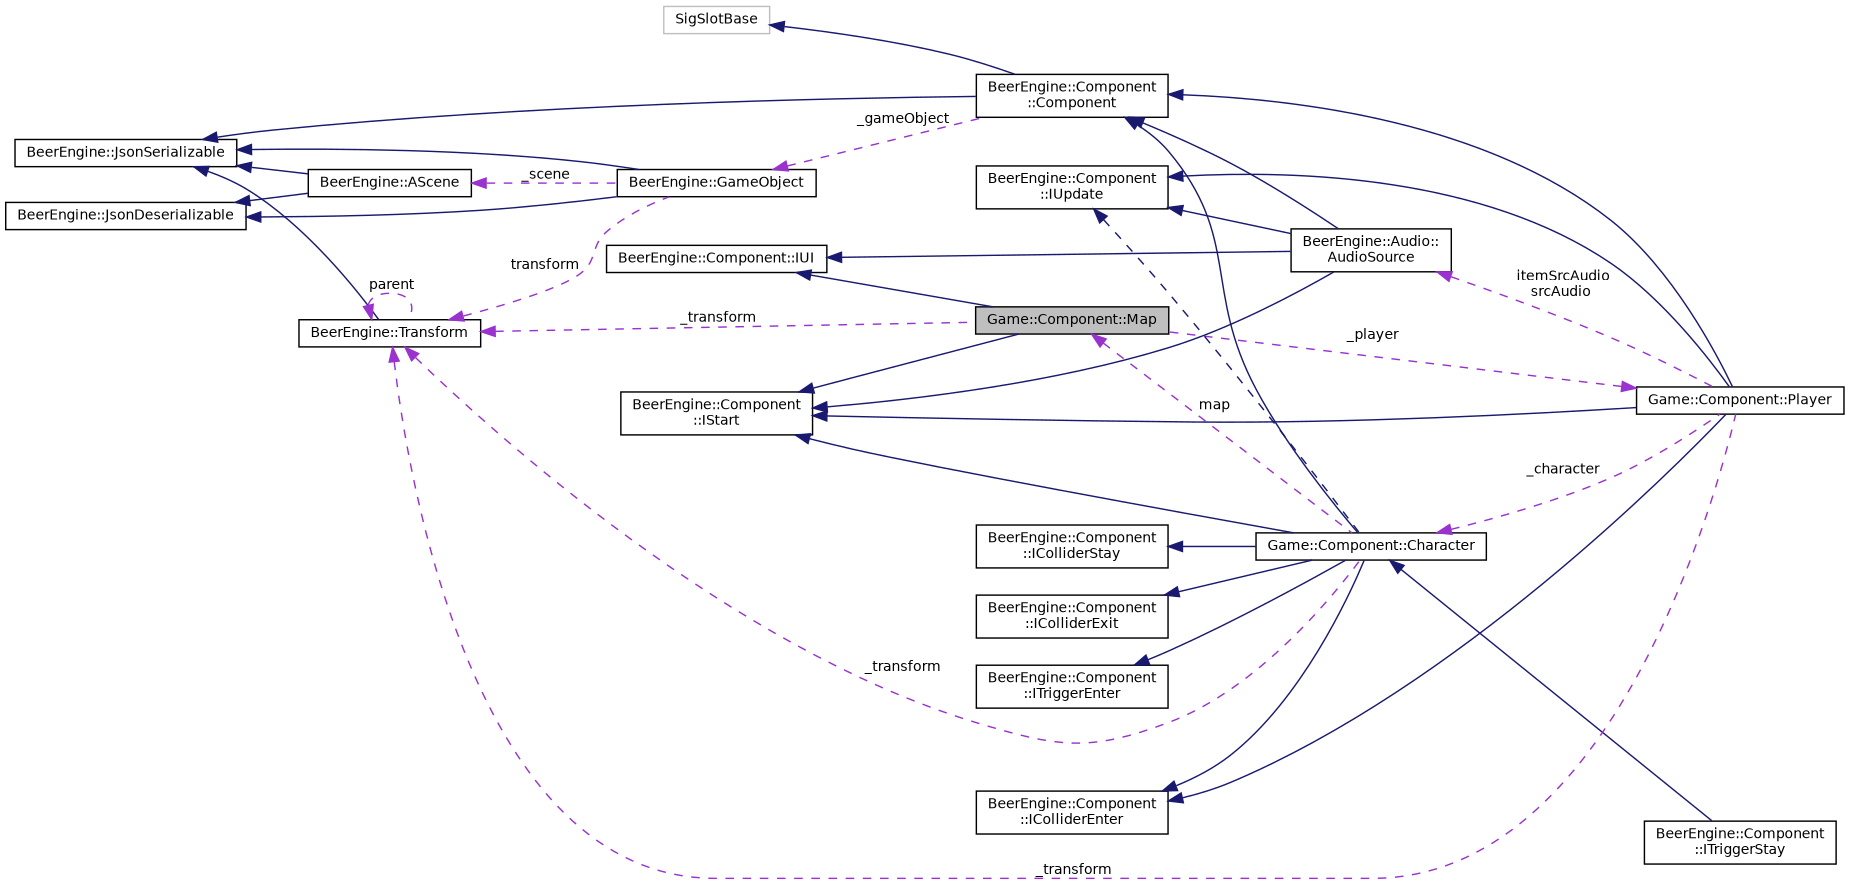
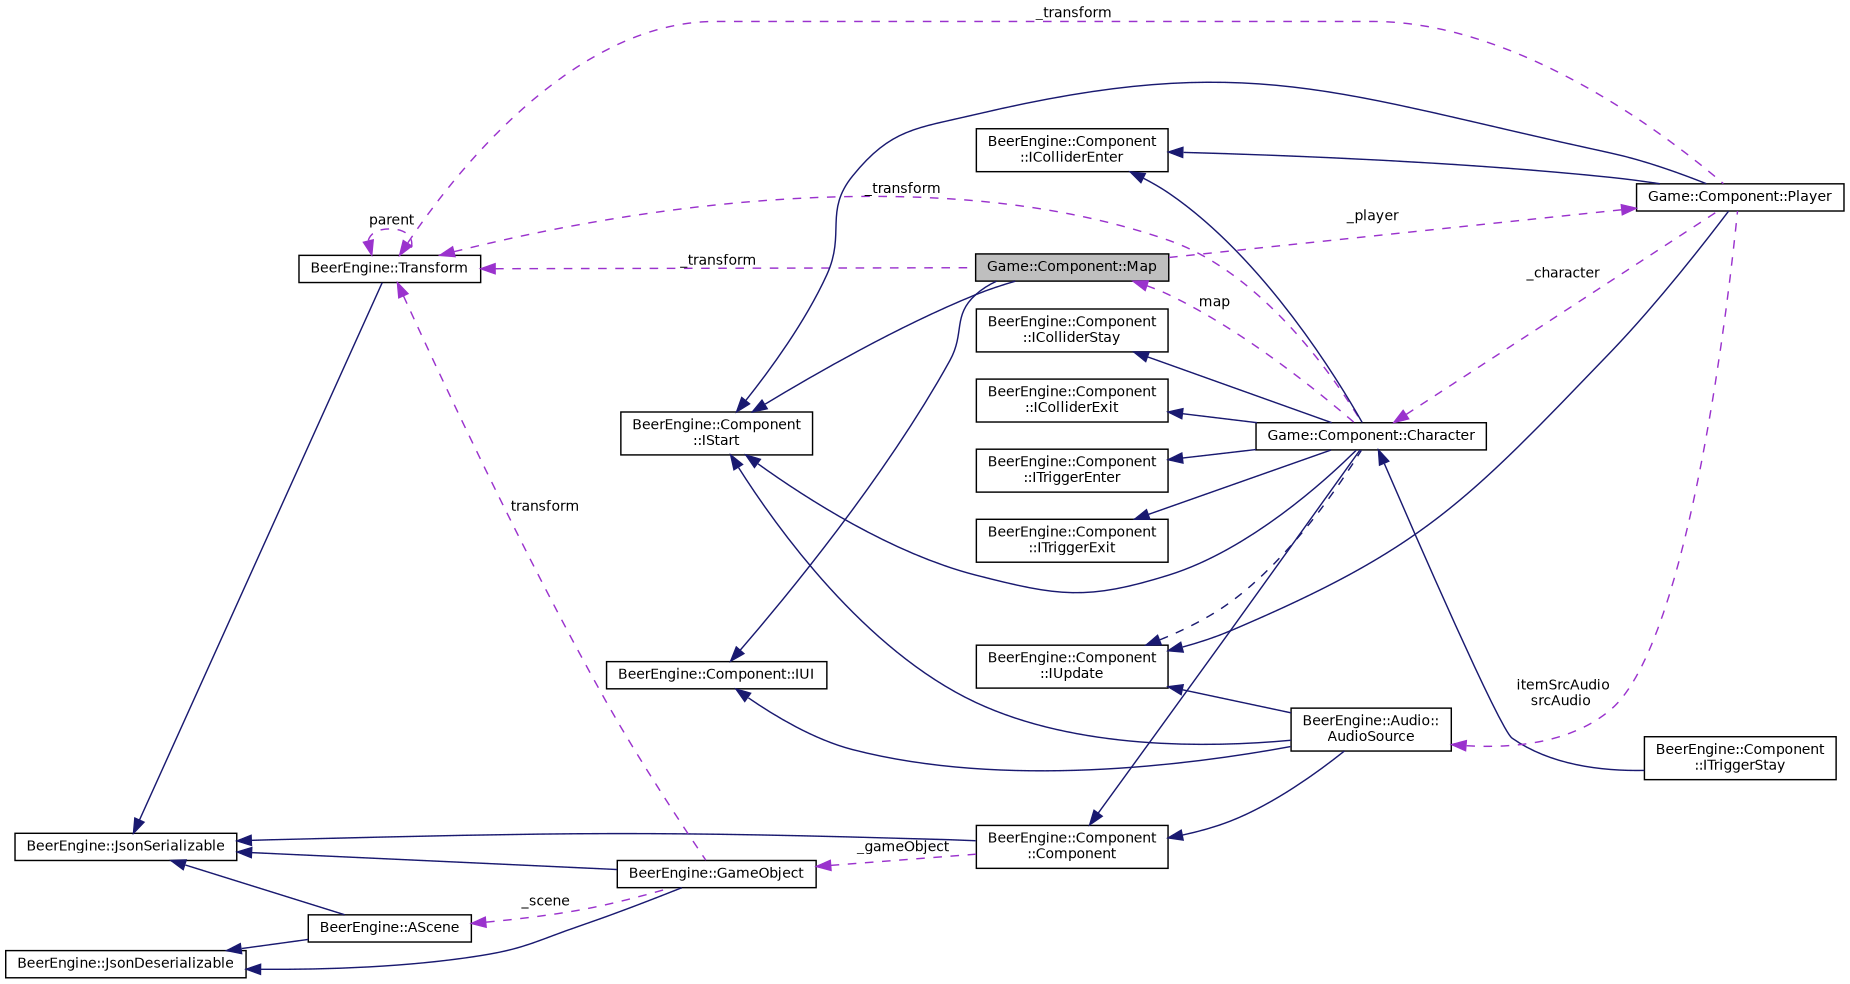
  digraph {
    rankdir=LR
    node [color=black fillcolor=white fontname=Helvetica fontsize=10 shape=record style=filled]
    edge [color=midnightblue dir=back fontname=Helvetica fontsize=10 labelfontname=Helvetica labelfontsize=10 style=solid]
    n1 [fillcolor=grey75 fontcolor=black height=0.2 label="Game::Component::Map" width=0.4]
    n2 [height=0.2 label="Game::Component::Character" width=0.4]
    n3 [height=0.2 label="Game::Component::Player" width=0.4]
    n4 [height=0.2 label="BeerEngine::Component\l::ITriggerStay" width=0.4]
    n5 [height=0.2 label="BeerEngine::Component\l::Component" width=0.4]
    n6 [height=0.2 label="BeerEngine::Audio::\lAudioSource" width=0.4]
    n7 [height=0.2 label="BeerEngine::JsonSerializable" width=0.4]
    n8 [height=0.2 label="BeerEngine::GameObject" width=0.4]
    n9 [height=0.2 label="BeerEngine::Transform" width=0.4]
    n10 [height=0.2 label="BeerEngine::AScene" width=0.4]
-   n11 [color=grey75 height=0.2 label=SigSlotBase width=0.4]
    n12 [height=0.2 label="BeerEngine::JsonDeserializable" width=0.4]
    n13 [height=0.2 label="BeerEngine::Component\l::IStart" width=0.4]
    n14 [height=0.2 label="BeerEngine::Component::IUI" width=0.4]
    n15 [height=0.2 label="BeerEngine::Component\l::IUpdate" width=0.4]
    n16 [height=0.2 label="BeerEngine::Component\l::IColliderEnter" width=0.4]
    n17 [height=0.2 label="BeerEngine::Component\l::ITriggerEnter" width=0.4]
+   n18 [height=0.2 label="BeerEngine::Component\l::ITriggerExit" width=0.4]
    n19 [height=0.2 label="BeerEngine::Component\l::IColliderStay" width=0.4]
    n20 [height=0.2 label="BeerEngine::Component\l::IColliderExit" width=0.4]
    n1 -> n2 [color=darkorchid3 label=" map" style=dashed]
    n2 -> n3 [color=darkorchid3 label=" _character" style=dashed]
    n2 -> n4
    n3 -> n1 [color=darkorchid3 label=" _player" style=dashed]
    n5 -> n2
-   n5 -> n3
    n5 -> n6
    n6 -> n3 [color=darkorchid3 label=" itemSrcAudio\nsrcAudio" style=dashed]
    n7 -> n5
    n7 -> n8
    n7 -> n9
    n7 -> n10
    n8 -> n5 [color=darkorchid3 label=" _gameObject" style=dashed]
    n9 -> n1 [color=darkorchid3 label=" _transform" style=dashed]
    n9 -> n2 [color=darkorchid3 label=" _transform" style=dashed]
    n9 -> n3 [color=darkorchid3 label=" _transform" style=dashed]
    n9 -> n8 [color=darkorchid3 label=" transform" style=dashed]
    n9 -> n9 [color=darkorchid3 label=" parent" style=dashed]
    n10 -> n8 [color=darkorchid3 label=" _scene" style=dashed]
-   n11 -> n5
    n12 -> n8
    n12 -> n10
    n13 -> n1
    n13 -> n2
    n13 -> n3
    n13 -> n6
    n14 -> n1
    n14 -> n6
    n15 -> n2 [style=dashed]
    n15 -> n3
    n15 -> n6
    n16 -> n2
    n16 -> n3
    n17 -> n2
+   n18 -> n2
    n19 -> n2
    n20 -> n2
  }
